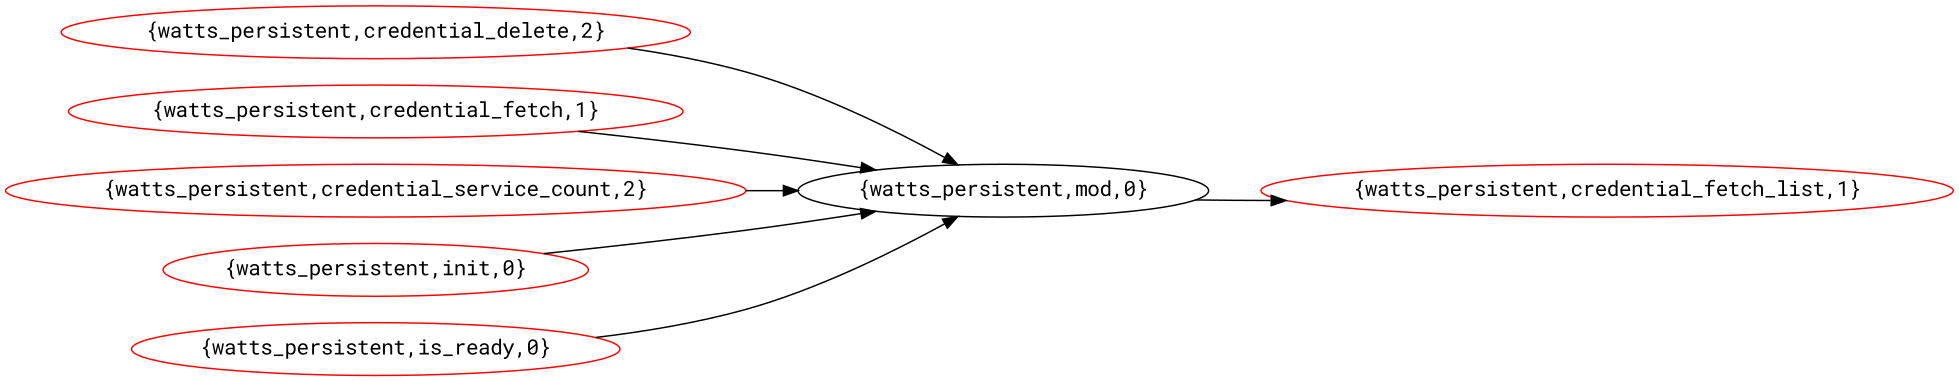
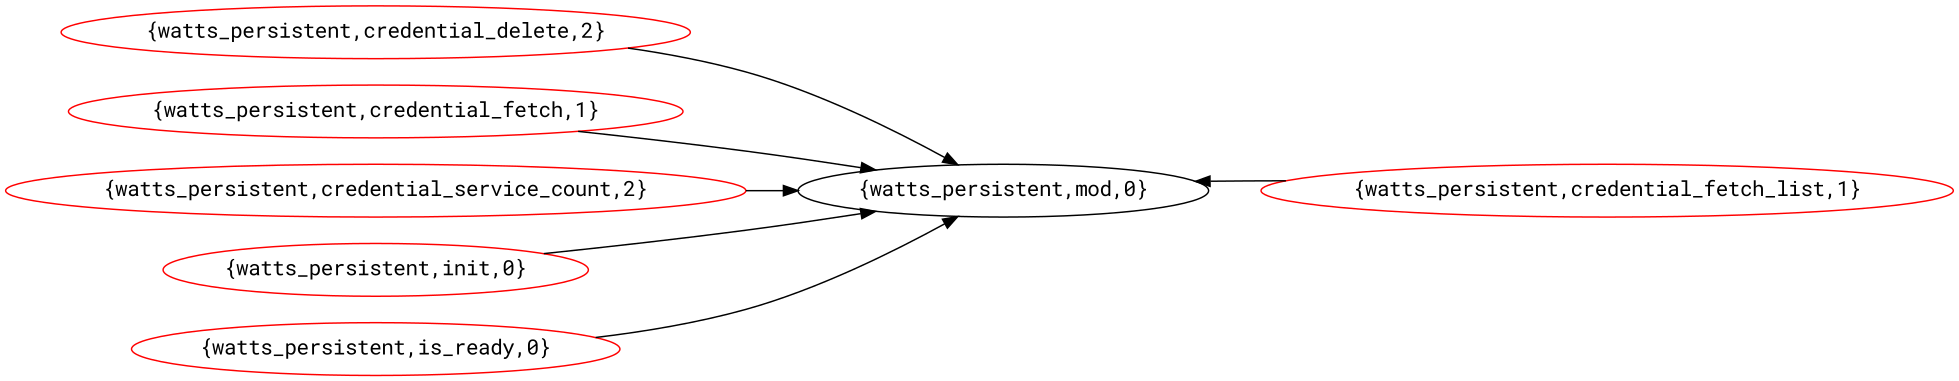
  digraph {
    CG=CG
    fontname="Roboto Mono"
    rankdir=LR
    node [color=red fontname="Roboto Mono" heigth=0.400000]
    edge [fontname="Roboto Mono"]
    "{watts_persistent,credential_delete,2}" [width=3.300000]
    "{watts_persistent,mod,0}" [width=2.200000 color=""]
    "{watts_persistent,credential_fetch,1}" [width=3.300000]
    "{watts_persistent,credential_fetch_list,1}" [width=3.850000]
    "{watts_persistent,credential_service_count,2}" [width=3.850000]
    "{watts_persistent,init,0}" [width=2.200000]
    "{watts_persistent,is_ready,0}" [width=2.750000]
    "{watts_persistent,credential_delete,2}" -> "{watts_persistent,mod,0}"
    "{watts_persistent,credential_fetch,1}" -> "{watts_persistent,mod,0}"
-   "{watts_persistent,mod,0}" -> "{watts_persistent,credential_fetch_list,1}"
+   "{watts_persistent,credential_fetch_list,1}" -> "{watts_persistent,mod,0}"
    "{watts_persistent,credential_service_count,2}" -> "{watts_persistent,mod,0}"
    "{watts_persistent,init,0}" -> "{watts_persistent,mod,0}"
    "{watts_persistent,is_ready,0}" -> "{watts_persistent,mod,0}"
  }
